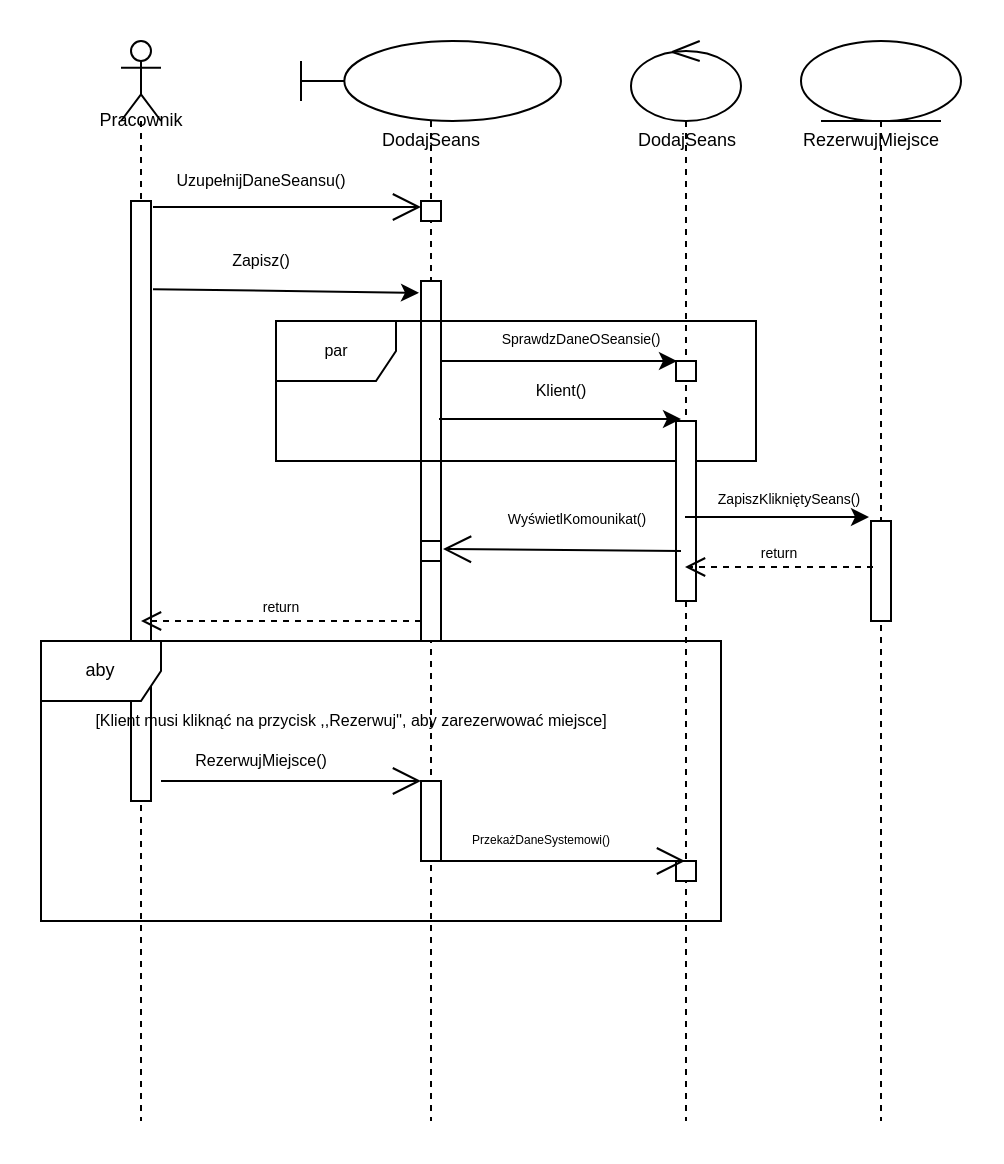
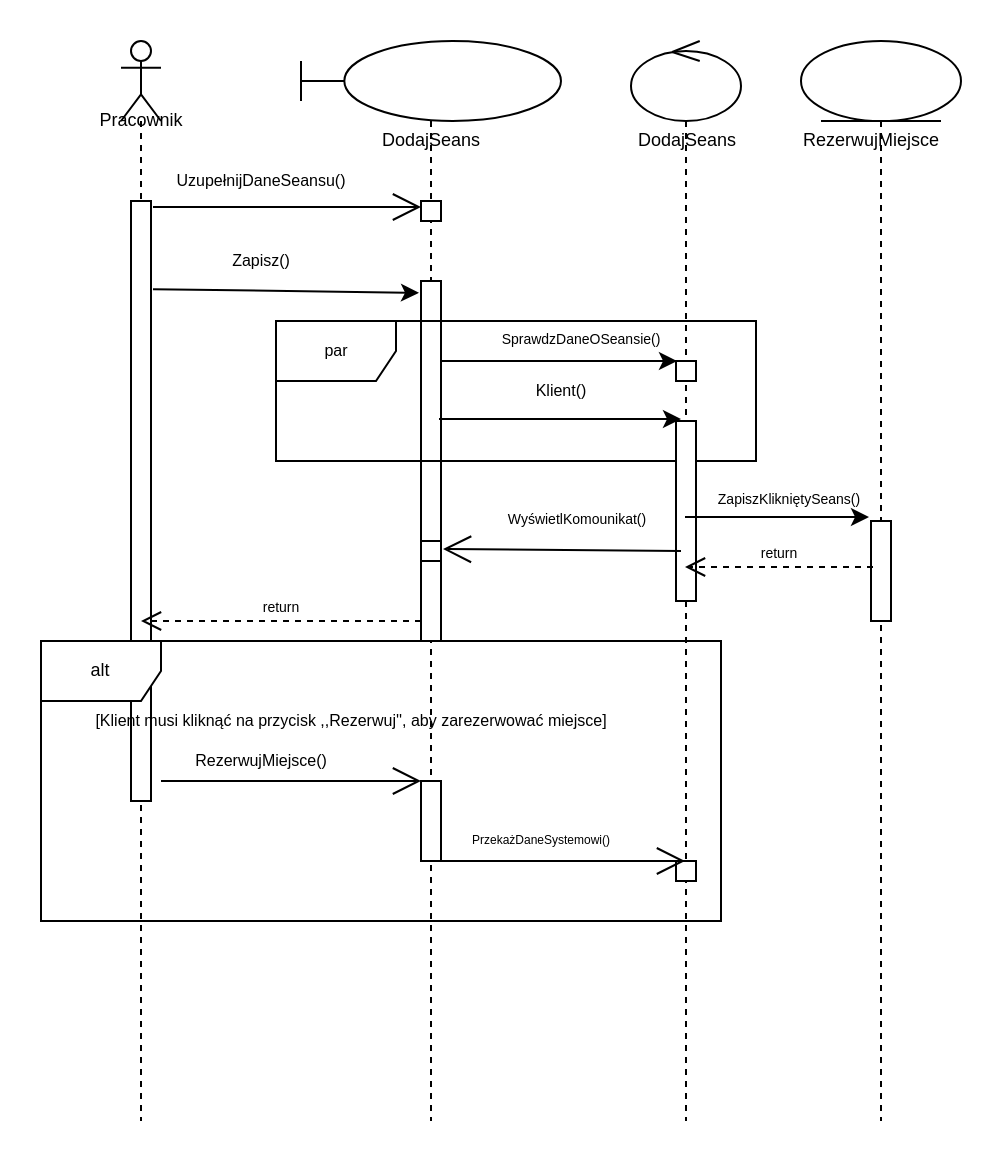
  <mxCell id="0" />
  <mxCell id="1" parent="0" />
  <mxCell id="2" value="" style="shape=umlLifeline;participant=umlActor;perimeter=lifelinePerimeter;whiteSpace=wrap;html=1;container=1;collapsible=0;recursiveResize=0;verticalAlign=top;spacingTop=36;outlineConnect=0;fontSize=5;" vertex="1" parent="1"><mxGeometry x="60" y="20" width="20" height="540" as="geometry" /></mxCell>
  <mxCell id="3" value="" style="html=1;points=[];perimeter=orthogonalPerimeter;fontSize=5;" vertex="1" parent="2"><mxGeometry x="5" y="80" width="10" height="300" as="geometry" /></mxCell>
  <mxCell id="4" value="" style="shape=umlLifeline;participant=umlBoundary;perimeter=lifelinePerimeter;whiteSpace=wrap;html=1;container=1;collapsible=0;recursiveResize=0;verticalAlign=top;spacingTop=36;outlineConnect=0;fontSize=5;" vertex="1" parent="1"><mxGeometry x="150" y="20" width="130" height="540" as="geometry" /></mxCell>
  <mxCell id="5" value="DodajSeans " style="text;html=1;align=center;verticalAlign=middle;resizable=0;points=[];autosize=1;strokeColor=none;fillColor=none;fontSize=9;strokeWidth=1;" vertex="1" parent="4"><mxGeometry x="30" y="40" width="70" height="20" as="geometry" /></mxCell>
  <mxCell id="6" value="" style="html=1;points=[];perimeter=orthogonalPerimeter;fontSize=9;strokeWidth=1;" vertex="1" parent="4"><mxGeometry x="60" y="80" width="10" height="10" as="geometry" /></mxCell>
  <mxCell id="7" value="" style="html=1;points=[];perimeter=orthogonalPerimeter;fontSize=9;strokeWidth=1;" vertex="1" parent="4"><mxGeometry x="60" y="120" width="10" height="180" as="geometry" /></mxCell>
  <mxCell id="8" value="par" style="shape=umlFrame;whiteSpace=wrap;html=1;fontSize=8;strokeWidth=1;" vertex="1" parent="4"><mxGeometry x="-12.5" y="140" width="240" height="70" as="geometry" /></mxCell>
  <mxCell id="9" value="&lt;div&gt;Klient()&lt;/div&gt;" style="text;html=1;align=center;verticalAlign=middle;resizable=0;points=[];autosize=1;strokeColor=none;fillColor=none;fontSize=8;" vertex="1" parent="4"><mxGeometry x="95" y="165" width="70" height="20" as="geometry" /></mxCell>
  <mxCell id="10" value="SprawdzDaneOSeansie()" style="text;html=1;align=center;verticalAlign=middle;resizable=0;points=[];autosize=1;strokeColor=none;fillColor=none;fontSize=7;" vertex="1" parent="4"><mxGeometry x="85" y="140" width="110" height="20" as="geometry" /></mxCell>
  <mxCell id="11" value="" style="html=1;points=[];perimeter=orthogonalPerimeter;fontSize=7;strokeWidth=1;" vertex="1" parent="4"><mxGeometry x="60" y="250" width="10" height="10" as="geometry" /></mxCell>
- <mxCell id="12" value="aby" style="shape=umlFrame;whiteSpace=wrap;html=1;fontSize=9;strokeWidth=1;" vertex="1" parent="4"><mxGeometry x="-130" y="300" width="340" height="140" as="geometry" /></mxCell>
+ <mxCell id="12" value="alt" style="shape=umlFrame;whiteSpace=wrap;html=1;fontSize=9;strokeWidth=1;" vertex="1" parent="4"><mxGeometry x="-130" y="300" width="340" height="140" as="geometry" /></mxCell>
  <mxCell id="13" value="Pracownik" style="text;html=1;align=center;verticalAlign=middle;resizable=0;points=[];autosize=1;strokeColor=none;fillColor=none;fontSize=9;strokeWidth=1;" vertex="1" parent="1"><mxGeometry x="35" y="50" width="70" height="20" as="geometry" /></mxCell>
  <mxCell id="14" value="" style="shape=umlLifeline;participant=umlControl;perimeter=lifelinePerimeter;whiteSpace=wrap;html=1;container=1;collapsible=0;recursiveResize=0;verticalAlign=top;spacingTop=36;outlineConnect=0;fontSize=9;strokeWidth=1;" vertex="1" parent="1"><mxGeometry x="315" y="20" width="55" height="540" as="geometry" /></mxCell>
  <mxCell id="15" value="DodajSeans " style="text;html=1;align=center;verticalAlign=middle;resizable=0;points=[];autosize=1;strokeColor=none;fillColor=none;fontSize=9;strokeWidth=1;" vertex="1" parent="14"><mxGeometry x="-7.5" y="40" width="70" height="20" as="geometry" /></mxCell>
  <mxCell id="16" value="" style="html=1;points=[];perimeter=orthogonalPerimeter;fontSize=8;strokeWidth=1;" vertex="1" parent="14"><mxGeometry x="22.5" y="190" width="10" height="90" as="geometry" /></mxCell>
  <mxCell id="17" value="" style="shape=umlLifeline;participant=umlEntity;perimeter=lifelinePerimeter;whiteSpace=wrap;html=1;container=1;collapsible=0;recursiveResize=0;verticalAlign=top;spacingTop=36;outlineConnect=0;fontSize=9;strokeWidth=1;" vertex="1" parent="1"><mxGeometry x="400" y="20" width="80" height="540" as="geometry" /></mxCell>
  <mxCell id="18" value="RezerwujMiejsce" style="text;html=1;align=center;verticalAlign=middle;resizable=0;points=[];autosize=1;strokeColor=none;fillColor=none;fontSize=9;strokeWidth=1;" vertex="1" parent="17"><mxGeometry x="-10" y="40" width="90" height="20" as="geometry" /></mxCell>
  <mxCell id="19" value="" style="html=1;points=[];perimeter=orthogonalPerimeter;fontSize=8;strokeWidth=1;" vertex="1" parent="17"><mxGeometry x="35" y="240" width="10" height="50" as="geometry" /></mxCell>
  <mxCell id="20" value="ZapiszKlikniętySeans()" style="text;html=1;align=center;verticalAlign=middle;resizable=0;points=[];autosize=1;strokeColor=none;fillColor=none;fontSize=7;" vertex="1" parent="17"><mxGeometry x="-56" y="220" width="100" height="20" as="geometry" /></mxCell>
  <mxCell id="21" value="" style="html=1;points=[];perimeter=orthogonalPerimeter;fontSize=9;strokeWidth=1;" vertex="1" parent="1"><mxGeometry x="210" y="390" width="10" height="40" as="geometry" /></mxCell>
  <mxCell id="22" value="" style="html=1;points=[];perimeter=orthogonalPerimeter;fontSize=9;strokeWidth=1;" vertex="1" parent="1"><mxGeometry x="337.5" y="430" width="10" height="10" as="geometry" /></mxCell>
  <mxCell id="23" value="[Klient musi kliknąć na przycisk ,,Rezerwuj'', aby zarezerwować miejsce]" style="text;html=1;align=center;verticalAlign=middle;resizable=0;points=[];autosize=1;strokeColor=none;fillColor=none;fontSize=8;" vertex="1" parent="1"><mxGeometry x="35" y="350" width="280" height="20" as="geometry" /></mxCell>
  <mxCell id="24" value="RezerwujMiejsce()" style="text;html=1;align=center;verticalAlign=middle;resizable=0;points=[];autosize=1;strokeColor=none;fillColor=none;fontSize=8;" vertex="1" parent="1"><mxGeometry x="85" y="370" width="90" height="20" as="geometry" /></mxCell>
  <mxCell id="25" value="PrzekażDaneSystemowi()" style="text;html=1;align=center;verticalAlign=middle;resizable=0;points=[];autosize=1;strokeColor=none;fillColor=none;fontSize=6;" vertex="1" parent="1"><mxGeometry x="225" y="410" width="90" height="20" as="geometry" /></mxCell>
  <mxCell id="26" value="UzupełnijDaneSeansu()" style="text;html=1;align=center;verticalAlign=middle;resizable=0;points=[];autosize=1;strokeColor=none;fillColor=none;fontSize=8;" vertex="1" parent="1"><mxGeometry x="75" y="80" width="110" height="20" as="geometry" /></mxCell>
  <mxCell id="27" value="" style="endArrow=classic;html=1;rounded=0;fontSize=8;entryX=-0.1;entryY=0.033;entryDx=0;entryDy=0;entryPerimeter=0;exitX=1.1;exitY=0.147;exitDx=0;exitDy=0;exitPerimeter=0;" edge="1" parent="1" source="3" target="7"><mxGeometry width="50" height="50" relative="1" as="geometry"><mxPoint x="80" y="144" as="sourcePoint" /><mxPoint x="190" y="210" as="targetPoint" /></mxGeometry></mxCell>
  <mxCell id="28" value="Zapisz()" style="text;html=1;align=center;verticalAlign=middle;resizable=0;points=[];autosize=1;strokeColor=none;fillColor=none;fontSize=8;" vertex="1" parent="1"><mxGeometry x="105" y="120" width="50" height="20" as="geometry" /></mxCell>
  <mxCell id="29" value="" style="html=1;points=[];perimeter=orthogonalPerimeter;fontSize=8;strokeWidth=1;" vertex="1" parent="1"><mxGeometry x="337.5" y="180" width="10" height="10" as="geometry" /></mxCell>
  <mxCell id="30" value="" style="endArrow=classic;html=1;rounded=0;fontSize=8;entryX=0.05;entryY=0;entryDx=0;entryDy=0;entryPerimeter=0;" edge="1" parent="1" source="7" target="29"><mxGeometry width="50" height="50" relative="1" as="geometry"><mxPoint x="240" y="170" as="sourcePoint" /><mxPoint x="290" y="120" as="targetPoint" /></mxGeometry></mxCell>
  <mxCell id="31" value="" style="endArrow=classic;html=1;rounded=0;fontSize=8;exitX=0.9;exitY=0.383;exitDx=0;exitDy=0;exitPerimeter=0;" edge="1" parent="1" source="7"><mxGeometry width="50" height="50" relative="1" as="geometry"><mxPoint x="240" y="210" as="sourcePoint" /><mxPoint x="340" y="209" as="targetPoint" /></mxGeometry></mxCell>
  <mxCell id="32" value="" style="endArrow=classic;html=1;rounded=0;fontSize=7;entryX=-0.1;entryY=-0.04;entryDx=0;entryDy=0;entryPerimeter=0;" edge="1" parent="1" source="14" target="19"><mxGeometry width="50" height="50" relative="1" as="geometry"><mxPoint x="350" y="300" as="sourcePoint" /><mxPoint x="400" y="250" as="targetPoint" /></mxGeometry></mxCell>
  <mxCell id="33" value="return" style="html=1;verticalAlign=bottom;endArrow=open;dashed=1;endSize=8;rounded=0;fontSize=7;exitX=0.1;exitY=0.46;exitDx=0;exitDy=0;exitPerimeter=0;" edge="1" parent="1" source="19" target="14"><mxGeometry relative="1" as="geometry"><mxPoint x="424" y="284.5" as="sourcePoint" /><mxPoint x="344" y="284.5" as="targetPoint" /><Array as="points" /></mxGeometry></mxCell>
  <mxCell id="34" value="return" style="html=1;verticalAlign=bottom;endArrow=open;dashed=1;endSize=8;rounded=0;fontSize=7;" edge="1" parent="1"><mxGeometry relative="1" as="geometry"><mxPoint x="210" y="310" as="sourcePoint" /><mxPoint x="70" y="310" as="targetPoint" /><Array as="points"><mxPoint x="140" y="310" /></Array></mxGeometry></mxCell>
  <mxCell id="35" value="" style="endArrow=open;endFill=1;endSize=12;html=1;rounded=0;fontSize=7;entryX=1.1;entryY=0.4;entryDx=0;entryDy=0;entryPerimeter=0;" edge="1" parent="1" target="11"><mxGeometry width="160" relative="1" as="geometry"><mxPoint x="340" y="275" as="sourcePoint" /><mxPoint x="230" y="275" as="targetPoint" /></mxGeometry></mxCell>
  <mxCell id="36" value="&lt;div&gt;WyświetlKomounikat()&lt;/div&gt;" style="text;html=1;align=center;verticalAlign=middle;resizable=0;points=[];autosize=1;strokeColor=none;fillColor=none;fontSize=7;" vertex="1" parent="1"><mxGeometry x="237.5" y="250" width="100" height="20" as="geometry" /></mxCell>
  <mxCell id="37" value="" style="endArrow=open;endFill=1;endSize=12;html=1;rounded=0;fontSize=7;exitX=1.1;exitY=0.01;exitDx=0;exitDy=0;exitPerimeter=0;" edge="1" parent="1" source="3" target="6"><mxGeometry width="160" relative="1" as="geometry"><mxPoint x="80" y="240" as="sourcePoint" /><mxPoint x="240" y="240" as="targetPoint" /></mxGeometry></mxCell>
  <mxCell id="38" value="" style="endArrow=open;endFill=1;endSize=12;html=1;rounded=0;fontSize=7;" edge="1" parent="1"><mxGeometry width="160" relative="1" as="geometry"><mxPoint x="80" y="390" as="sourcePoint" /><mxPoint x="210" y="390" as="targetPoint" /></mxGeometry></mxCell>
  <mxCell id="39" value="" style="endArrow=open;endFill=1;endSize=12;html=1;rounded=0;fontSize=7;" edge="1" parent="1" source="21" target="14"><mxGeometry width="160" relative="1" as="geometry"><mxPoint x="220" y="400" as="sourcePoint" /><mxPoint x="380" y="400" as="targetPoint" /><Array as="points"><mxPoint x="300" y="430" /></Array></mxGeometry></mxCell>
